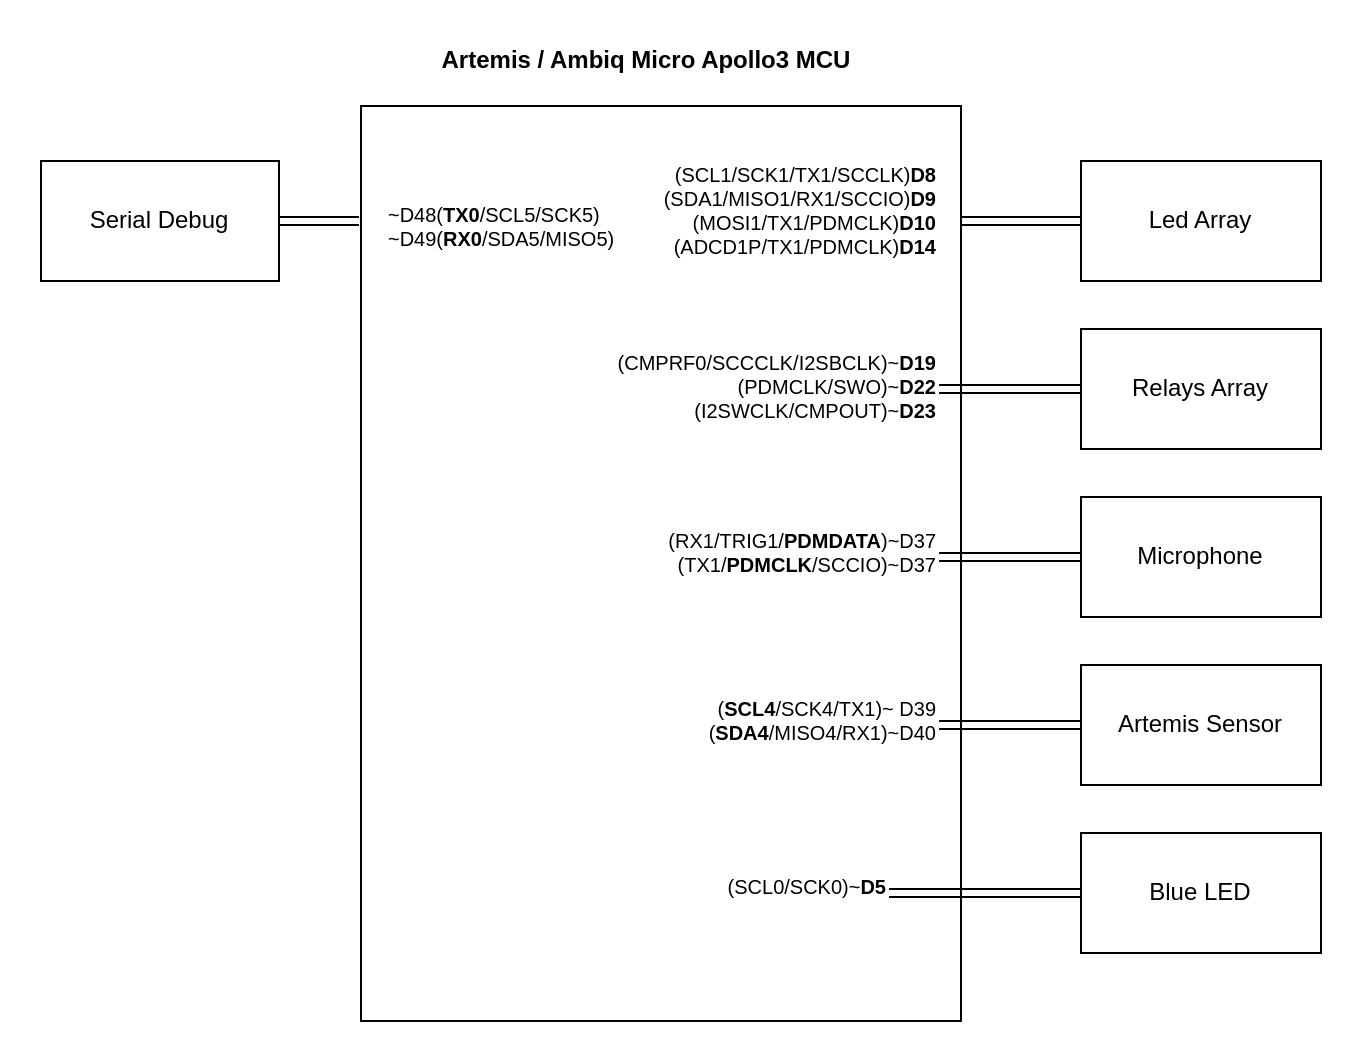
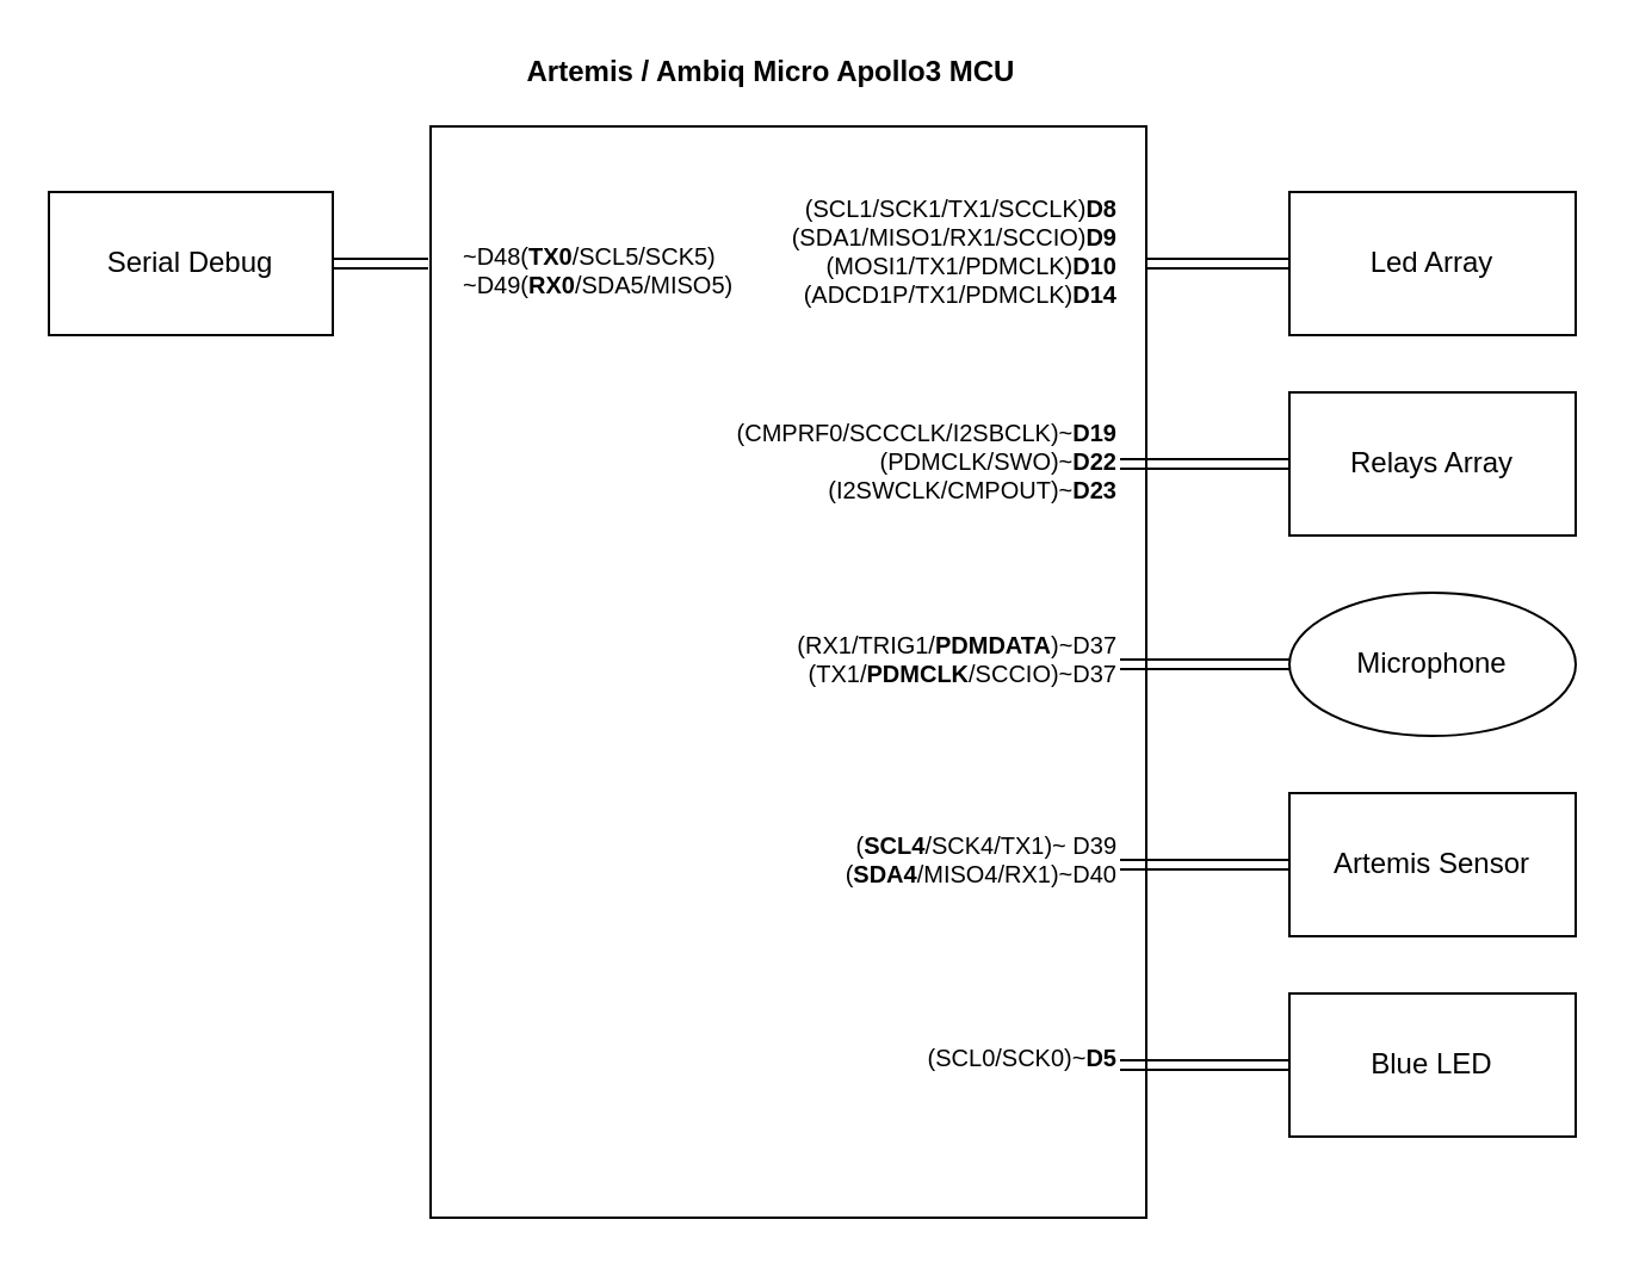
  <mxCell id="0" />
  <mxCell id="1" parent="0" />
  <mxCell id="2" value="" style="rounded=0;whiteSpace=wrap;html=1;" vertex="1" parent="1"><mxGeometry x="180" y="52.5" width="300" height="457.5" as="geometry" /></mxCell>
  <mxCell id="3" value="Relays Array" style="rounded=0;whiteSpace=wrap;html=1;" vertex="1" parent="1"><mxGeometry x="540" y="164" width="120" height="60" as="geometry" /></mxCell>
  <mxCell id="4" value="" style="shape=link;html=1;entryX=0;entryY=0.5;entryDx=0;entryDy=0;exitX=1;exitY=0.5;exitDx=0;exitDy=0;" edge="1" parent="1" source="13" target="3"><mxGeometry width="50" height="50" relative="1" as="geometry"><mxPoint x="480" y="200" as="sourcePoint" /><mxPoint x="410" y="149" as="targetPoint" /></mxGeometry></mxCell>
- <mxCell id="5" value="Microphone" style="rounded=0;whiteSpace=wrap;html=1;" vertex="1" parent="1"><mxGeometry x="540" y="248" width="120" height="60" as="geometry" /></mxCell>
+ <mxCell id="5" value="Microphone" style="ellipse;whiteSpace=wrap;html=1;" vertex="1" parent="1"><mxGeometry x="540" y="248" width="120" height="60" as="geometry" /></mxCell>
  <mxCell id="6" value="" style="shape=link;html=1;entryX=0;entryY=0.5;entryDx=0;entryDy=0;exitX=1;exitY=0.5;exitDx=0;exitDy=0;" edge="1" parent="1" target="5" source="16"><mxGeometry width="50" height="50" relative="1" as="geometry"><mxPoint x="480" y="290" as="sourcePoint" /><mxPoint x="410" y="240" as="targetPoint" /></mxGeometry></mxCell>
  <mxCell id="7" value="Led Array" style="rounded=0;whiteSpace=wrap;html=1;" vertex="1" parent="1"><mxGeometry x="540" y="80" width="120" height="60" as="geometry" /></mxCell>
  <mxCell id="8" value="" style="shape=link;html=1;entryX=0;entryY=0.5;entryDx=0;entryDy=0;" edge="1" parent="1" target="7"><mxGeometry width="50" height="50" relative="1" as="geometry"><mxPoint x="480" as="sourcePoint" y="110" /><mxPoint x="410" y="60" as="targetPoint" /></mxGeometry></mxCell>
  <mxCell id="9" value="Serial Debug" style="rounded=0;whiteSpace=wrap;html=1;" vertex="1" parent="1"><mxGeometry x="20" y="80" width="119" height="60" as="geometry" /></mxCell>
  <mxCell id="10" value="" style="shape=link;html=1;exitX=1;exitY=0.5;exitDx=0;exitDy=0;" edge="1" parent="1" source="9"><mxGeometry width="50" height="50" relative="1" as="geometry"><mxPoint x="50" y="450" as="sourcePoint" /><mxPoint x="179" as="targetPoint" y="110" /></mxGeometry></mxCell>
  <mxCell id="11" value="&lt;b&gt;Artemis / Ambiq Micro Apollo3 MCU&lt;/b&gt;" style="text;html=1;strokeColor=none;fillColor=none;align=center;verticalAlign=middle;whiteSpace=wrap;rounded=0;" vertex="1" parent="1"><mxGeometry x="203" y="20" width="240" height="20" as="geometry" /></mxCell>
  <mxCell id="12" value="(SCL1/SCK1/TX1/SCCLK)&lt;b&gt;D8&lt;/b&gt;&lt;br&gt;(SDA1/MISO1/RX1/SCCIO)&lt;b&gt;D9&lt;/b&gt;&lt;br&gt;(MOSI1/TX1/PDMCLK)&lt;b&gt;D10&lt;/b&gt;&lt;br&gt;(ADCD1P/TX1/PDMCLK)&lt;b&gt;D14&lt;/b&gt;" style="text;html=1;align=right;fontSize=10;" vertex="1" parent="1"><mxGeometry x="268" y="75" width="201" height="70" as="geometry" /></mxCell>
  <mxCell id="13" value="(CMPRF0/SCCCLK/I2SBCLK)~&lt;b&gt;D19&lt;/b&gt;&lt;br&gt;(PDMCLK/SWO)~&lt;b&gt;D22&lt;/b&gt;&lt;br&gt;(I2SWCLK/CMPOUT)~&lt;b&gt;D23&lt;/b&gt;" style="text;html=1;fontSize=10;align=right;" vertex="1" parent="1"><mxGeometry x="289" y="169" width="180" height="50" as="geometry" /></mxCell>
  <mxCell id="14" value="~D48(&lt;b&gt;TX0&lt;/b&gt;/SCL5/SCK5)&lt;br&gt;~D49(&lt;b&gt;RX0&lt;/b&gt;/SDA5/MISO5)" style="text;html=1;fontSize=10;" vertex="1" parent="1"><mxGeometry x="192" y="95" width="251" height="30" as="geometry" /></mxCell>
  <mxCell id="15" value="(&lt;b&gt;SCL4&lt;/b&gt;/SCK4/TX1)~ D39&lt;br&gt;(&lt;b&gt;SDA4&lt;/b&gt;/MISO4/RX1)~D40" style="text;html=1;fontSize=10;align=right;" vertex="1" parent="1"><mxGeometry x="319" y="342" width="150" height="40" as="geometry" /></mxCell>
  <mxCell id="16" value="(RX1/TRIG1/&lt;b&gt;PDMDATA&lt;/b&gt;)~D37&lt;br&gt;(TX1/&lt;b&gt;PDMCLK&lt;/b&gt;/SCCIO)~D37" style="text;html=1;fontSize=10;align=right;" vertex="1" parent="1"><mxGeometry x="339" y="258" width="130" height="40" as="geometry" /></mxCell>
  <mxCell id="17" value="Artemis Sensor" style="rounded=0;whiteSpace=wrap;html=1;" vertex="1" parent="1"><mxGeometry x="540" y="332" width="120" height="60" as="geometry" /></mxCell>
  <mxCell id="18" value="" style="shape=link;html=1;entryX=0;entryY=0.5;entryDx=0;entryDy=0;exitX=1;exitY=0.5;exitDx=0;exitDy=0;" edge="1" parent="1" target="17" source="15"><mxGeometry width="50" height="50" relative="1" as="geometry"><mxPoint x="480" y="380" as="sourcePoint" /><mxPoint x="410" y="330" as="targetPoint" /></mxGeometry></mxCell>
- <mxCell id="19" value="(SCL0/SCK0)~&lt;b&gt;D5&lt;/b&gt;" style="text;html=1;fontSize=10;align=right;" vertex="1" parent="1"><mxGeometry x="344" y="431" width="100" height="30" as="geometry" /></mxCell>
+ <mxCell id="19" value="(SCL0/SCK0)~&lt;b&gt;D5&lt;/b&gt;" style="text;html=1;fontSize=10;align=right;" vertex="1" parent="1"><mxGeometry x="369" y="431" width="100" height="30" as="geometry" /></mxCell>
  <mxCell id="20" value="Blue LED" style="rounded=0;whiteSpace=wrap;html=1;" vertex="1" parent="1"><mxGeometry x="540" y="416" width="120" height="60" as="geometry" /></mxCell>
  <mxCell id="21" value="" style="shape=link;html=1;entryX=0;entryY=0.5;entryDx=0;entryDy=0;" edge="1" parent="1" target="20" source="19"><mxGeometry width="50" height="50" relative="1" as="geometry"><mxPoint x="480" y="445" as="sourcePoint" /><mxPoint x="413" y="390" as="targetPoint" /></mxGeometry></mxCell>
